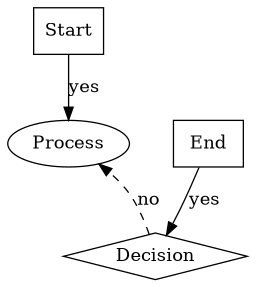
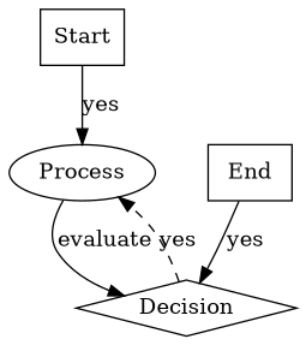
  strict digraph {
    node [shape=box]
    n1 [height=0.5 label=Start width=0.75]
    n2 [height=0.5 label=Process shape=ellipse width=1.0852]
    n3 [height=0.5 label=Decision shape=diamond width=1.7157]
    n4 [height=0.5 label=End width=0.75]
    n1 -> n2 [label=yes]
-   n3 -> n2 [label=no style=dashed]
+   n2 -> n3 [label=evaluate]
+   n3 -> n2 [label=yes style=dashed]
    n4 -> n3 [label=yes]
  }
